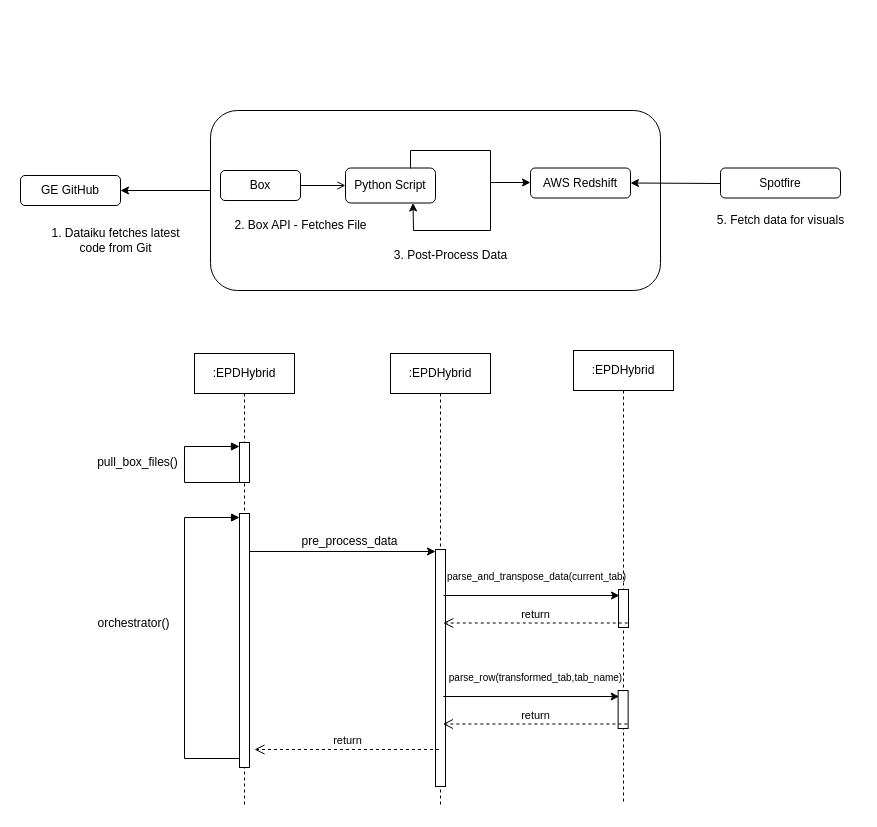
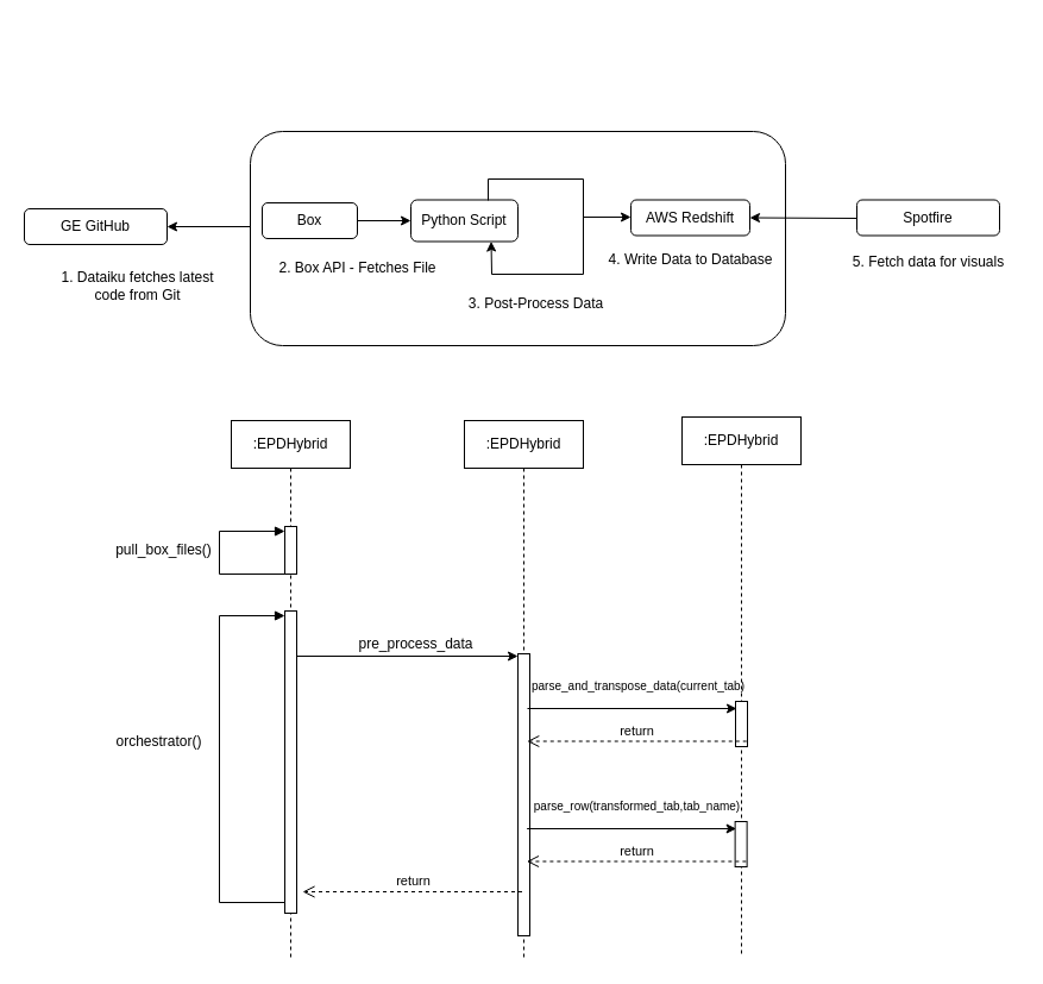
  <mxCell id="0" />
  <mxCell id="1" parent="0" />
  <mxCell id="2" value="Spotfire" style="rounded=1;whiteSpace=wrap;html=1;" vertex="1" parent="1"><mxGeometry x="720" y="167.5" width="120" height="30" as="geometry" /></mxCell>
- <mxCell id="3" value="GE GitHub" style="rounded=1;whiteSpace=wrap;html=1;" vertex="1" parent="1"><mxGeometry x="20" y="175" width="100" height="30" as="geometry" /></mxCell>
+ <mxCell id="3" value="GE GitHub" style="rounded=1;whiteSpace=wrap;html=1;" vertex="1" parent="1"><mxGeometry x="20" y="175" width="120" height="30" as="geometry" /></mxCell>
  <mxCell id="4" value="" style="group" vertex="1" connectable="0" parent="1"><mxGeometry x="230" y="20" width="430" height="290" as="geometry" /></mxCell>
  <mxCell id="5" value="" style="rounded=1;whiteSpace=wrap;html=1;" vertex="1" parent="4"><mxGeometry x="-20" y="90" width="450" height="180" as="geometry" /></mxCell>
  <mxCell id="6" value="Python Script" style="rounded=1;whiteSpace=wrap;html=1;" vertex="1" parent="4"><mxGeometry x="115" y="147.5" width="90" height="35" as="geometry" /></mxCell>
  <mxCell id="7" value="AWS Redshift" style="rounded=1;whiteSpace=wrap;html=1;" vertex="1" parent="4"><mxGeometry x="300" y="147.5" width="100" height="30" as="geometry" /></mxCell>
  <mxCell id="8" value="" style="endArrow=classic;html=1;rounded=0;entryX=0.75;entryY=1;entryDx=0;entryDy=0;" edge="1" parent="4" target="6"><mxGeometry width="50" height="50" relative="1" as="geometry"><mxPoint x="180" y="148" as="sourcePoint" /><mxPoint x="230" y="250" as="targetPoint" /><Array as="points"><mxPoint x="180" y="130" /><mxPoint x="260" y="130" /><mxPoint x="260" y="210" /><mxPoint x="183" y="210" /></Array></mxGeometry></mxCell>
  <mxCell id="9" value="2. Box API - Fetches File" style="text;html=1;align=center;verticalAlign=middle;resizable=0;points=[];autosize=1;strokeColor=none;fillColor=none;" vertex="1" parent="4"><mxGeometry x="-10" y="190" width="160" height="30" as="geometry" /></mxCell>
  <mxCell id="10" value="" style="endArrow=classic;html=1;rounded=0;entryX=1;entryY=0.5;entryDx=0;entryDy=0;" edge="1" parent="4" target="3"><mxGeometry width="50" height="50" relative="1" as="geometry"><mxPoint x="-20" y="170" as="sourcePoint" /><mxPoint x="50" y="135" as="targetPoint" /></mxGeometry></mxCell>
  <mxCell id="11" value="Box" style="rounded=1;whiteSpace=wrap;html=1;" vertex="1" parent="4"><mxGeometry x="-10" y="150" width="80" height="30" as="geometry" /></mxCell>
  <mxCell id="12" value="3. Post-Process Data" style="text;html=1;align=center;verticalAlign=middle;resizable=0;points=[];autosize=1;strokeColor=none;fillColor=none;" vertex="1" parent="4"><mxGeometry x="150" y="220" width="140" height="30" as="geometry" /></mxCell>
- <mxCell id="14" value="" style="endArrow=open;html=1;rounded=0;exitX=1;exitY=0.5;exitDx=0;exitDy=0;entryX=0;entryY=0.5;entryDx=0;entryDy=0;" edge="1" parent="4" source="11" target="6"><mxGeometry width="50" height="50" relative="1" as="geometry"><mxPoint x="-10" y="165" as="sourcePoint" /><mxPoint x="120" y="165" as="targetPoint" /></mxGeometry></mxCell>
+ <mxCell id="13" value="4. Write Data to Database" style="text;html=1;align=center;verticalAlign=middle;resizable=0;points=[];autosize=1;strokeColor=none;fillColor=none;" vertex="1" parent="4"><mxGeometry x="270" y="182.5" width="160" height="30" as="geometry" /></mxCell>
+ <mxCell id="14" value="" style="endArrow=classic;html=1;rounded=0;exitX=1;exitY=0.5;exitDx=0;exitDy=0;entryX=0;entryY=0.5;entryDx=0;entryDy=0;" edge="1" parent="4" source="11" target="6"><mxGeometry width="50" height="50" relative="1" as="geometry"><mxPoint x="-10" y="165" as="sourcePoint" /><mxPoint x="120" y="165" as="targetPoint" /></mxGeometry></mxCell>
  <mxCell id="15" value="" style="endArrow=classic;html=1;rounded=0;exitX=1;exitY=0.5;exitDx=0;exitDy=0;" edge="1" parent="4"><mxGeometry width="50" height="50" relative="1" as="geometry"><mxPoint x="260" y="162" as="sourcePoint" /><mxPoint x="300" y="162" as="targetPoint" /></mxGeometry></mxCell>
  <mxCell id="16" value="1. Dataiku fetches latest&lt;br&gt;code from Git" style="text;html=1;align=center;verticalAlign=middle;resizable=0;points=[];autosize=1;strokeColor=none;fillColor=none;" vertex="1" parent="1"><mxGeometry x="40" y="220" width="150" height="40" as="geometry" /></mxCell>
  <mxCell id="17" value="" style="endArrow=classic;html=1;rounded=0;" edge="1" parent="1"><mxGeometry width="50" height="50" relative="1" as="geometry"><mxPoint x="720" y="183" as="sourcePoint" /><mxPoint x="630" y="182.5" as="targetPoint" /></mxGeometry></mxCell>
  <mxCell id="18" value="5. Fetch data for visuals" style="text;html=1;align=center;verticalAlign=middle;resizable=0;points=[];autosize=1;strokeColor=none;fillColor=none;" vertex="1" parent="1"><mxGeometry x="705" y="205" width="150" height="30" as="geometry" /></mxCell>
  <mxCell id="19" value="" style="group" vertex="1" connectable="0" parent="1"><mxGeometry x="87" y="350" width="586" height="455" as="geometry" /></mxCell>
  <mxCell id="20" value=":EPDHybrid" style="shape=umlLifeline;perimeter=lifelinePerimeter;whiteSpace=wrap;html=1;container=1;dropTarget=0;collapsible=0;recursiveResize=0;outlineConnect=0;portConstraint=eastwest;newEdgeStyle={&quot;curved&quot;:0,&quot;rounded&quot;:0};" vertex="1" parent="19"><mxGeometry x="107" y="3" width="100" height="452" as="geometry" /></mxCell>
  <mxCell id="21" value="" style="html=1;points=[[0,0,0,0,5],[0,1,0,0,-5],[1,0,0,0,5],[1,1,0,0,-5]];perimeter=orthogonalPerimeter;outlineConnect=0;targetShapes=umlLifeline;portConstraint=eastwest;newEdgeStyle={&quot;curved&quot;:0,&quot;rounded&quot;:0};" vertex="1" parent="20"><mxGeometry x="45" y="89" width="10" height="40" as="geometry" /></mxCell>
  <mxCell id="22" value="" style="html=1;align=left;spacingLeft=2;endArrow=block;rounded=0;edgeStyle=orthogonalEdgeStyle;curved=0;rounded=0;" edge="1" target="21" parent="20" source="20"><mxGeometry relative="1" as="geometry"><mxPoint x="60" y="173" as="sourcePoint" /><Array as="points"><mxPoint x="-10" y="129" /><mxPoint x="-10" y="93" /></Array></mxGeometry></mxCell>
  <mxCell id="23" value="" style="html=1;points=[[0,0,0,0,5],[0,1,0,0,-5],[1,0,0,0,5],[1,1,0,0,-5]];perimeter=orthogonalPerimeter;outlineConnect=0;targetShapes=umlLifeline;portConstraint=eastwest;newEdgeStyle={&quot;curved&quot;:0,&quot;rounded&quot;:0};" vertex="1" parent="20"><mxGeometry x="45" y="160" width="10" height="254" as="geometry" /></mxCell>
  <mxCell id="24" value="" style="html=1;align=left;spacingLeft=2;endArrow=block;rounded=0;edgeStyle=orthogonalEdgeStyle;curved=0;rounded=0;" edge="1" parent="20" target="23" source="23"><mxGeometry relative="1" as="geometry"><mxPoint x="50" y="200" as="sourcePoint" /><Array as="points"><mxPoint x="-10" y="405" /><mxPoint x="-10" y="164" /></Array></mxGeometry></mxCell>
  <mxCell id="25" value="pull_box_files()" style="text;html=1;align=center;verticalAlign=middle;resizable=0;points=[];autosize=1;strokeColor=none;fillColor=none;" vertex="1" parent="19"><mxGeometry y="99" width="99" height="26" as="geometry" /></mxCell>
  <mxCell id="26" value=":EPDHybrid" style="shape=umlLifeline;perimeter=lifelinePerimeter;whiteSpace=wrap;html=1;container=1;dropTarget=0;collapsible=0;recursiveResize=0;outlineConnect=0;portConstraint=eastwest;newEdgeStyle={&quot;curved&quot;:0,&quot;rounded&quot;:0};" vertex="1" parent="19"><mxGeometry x="303" y="3" width="100" height="452" as="geometry" /></mxCell>
  <mxCell id="27" value="" style="html=1;points=[[0,0,0,0,5],[0,1,0,0,-5],[1,0,0,0,5],[1,1,0,0,-5]];perimeter=orthogonalPerimeter;outlineConnect=0;targetShapes=umlLifeline;portConstraint=eastwest;newEdgeStyle={&quot;curved&quot;:0,&quot;rounded&quot;:0};" vertex="1" parent="26"><mxGeometry x="45" y="196" width="10" height="237" as="geometry" /></mxCell>
  <mxCell id="28" value="" style="endArrow=classic;html=1;rounded=0;" edge="1" parent="19"><mxGeometry width="50" height="50" relative="1" as="geometry"><mxPoint x="162" y="201" as="sourcePoint" /><mxPoint x="348" y="201" as="targetPoint" /></mxGeometry></mxCell>
  <mxCell id="29" value="orchestrator()" style="text;html=1;align=center;verticalAlign=middle;resizable=0;points=[];autosize=1;strokeColor=none;fillColor=none;" vertex="1" parent="19"><mxGeometry x="1" y="260" width="90" height="26" as="geometry" /></mxCell>
  <mxCell id="30" value="return" style="html=1;verticalAlign=bottom;endArrow=open;dashed=1;endSize=8;curved=0;rounded=0;" edge="1" parent="19"><mxGeometry relative="1" as="geometry"><mxPoint x="351.5" y="399" as="sourcePoint" /><mxPoint x="167" y="399" as="targetPoint" /></mxGeometry></mxCell>
  <mxCell id="31" value="pre_process_data" style="text;html=1;align=center;verticalAlign=middle;resizable=0;points=[];autosize=1;strokeColor=none;fillColor=none;" vertex="1" parent="19"><mxGeometry x="205" y="178" width="114" height="26" as="geometry" /></mxCell>
  <mxCell id="32" value=":EPDHybrid" style="shape=umlLifeline;perimeter=lifelinePerimeter;whiteSpace=wrap;html=1;container=1;dropTarget=0;collapsible=0;recursiveResize=0;outlineConnect=0;portConstraint=eastwest;newEdgeStyle={&quot;curved&quot;:0,&quot;rounded&quot;:0};" vertex="1" parent="19"><mxGeometry x="486" width="100" height="452" as="geometry" /></mxCell>
  <mxCell id="33" value="" style="html=1;points=[[0,0,0,0,5],[0,1,0,0,-5],[1,0,0,0,5],[1,1,0,0,-5]];perimeter=orthogonalPerimeter;outlineConnect=0;targetShapes=umlLifeline;portConstraint=eastwest;newEdgeStyle={&quot;curved&quot;:0,&quot;rounded&quot;:0};" vertex="1" parent="32"><mxGeometry x="45" y="239" width="10" height="38" as="geometry" /></mxCell>
  <mxCell id="34" value="" style="endArrow=classic;html=1;rounded=0;" edge="1" parent="19"><mxGeometry width="50" height="50" relative="1" as="geometry"><mxPoint x="356" y="245" as="sourcePoint" /><mxPoint x="532" y="245" as="targetPoint" /></mxGeometry></mxCell>
  <mxCell id="35" value="&lt;font style=&quot;font-size: 10px;&quot;&gt;parse_and_transpose_data(current_tab)&lt;/font&gt;" style="text;html=1;align=center;verticalAlign=middle;resizable=0;points=[];autosize=1;strokeColor=none;fillColor=none;" vertex="1" parent="19"><mxGeometry x="350" y="213" width="197" height="26" as="geometry" /></mxCell>
  <mxCell id="36" value="return" style="html=1;verticalAlign=bottom;endArrow=open;dashed=1;endSize=8;curved=0;rounded=0;" edge="1" parent="19"><mxGeometry relative="1" as="geometry"><mxPoint x="540.25" y="272.5" as="sourcePoint" /><mxPoint x="355.75" y="272.5" as="targetPoint" /></mxGeometry></mxCell>
  <mxCell id="37" value="" style="html=1;points=[[0,0,0,0,5],[0,1,0,0,-5],[1,0,0,0,5],[1,1,0,0,-5]];perimeter=orthogonalPerimeter;outlineConnect=0;targetShapes=umlLifeline;portConstraint=eastwest;newEdgeStyle={&quot;curved&quot;:0,&quot;rounded&quot;:0};" vertex="1" parent="19"><mxGeometry x="530.63" y="340" width="10" height="38" as="geometry" /></mxCell>
  <mxCell id="38" value="" style="endArrow=classic;html=1;rounded=0;" edge="1" parent="19"><mxGeometry width="50" height="50" relative="1" as="geometry"><mxPoint x="355.63" y="346" as="sourcePoint" /><mxPoint x="531.63" y="346" as="targetPoint" /></mxGeometry></mxCell>
  <mxCell id="39" value="&lt;font style=&quot;font-size: 10px;&quot;&gt;parse_row(transformed_tab,tab_name)&lt;/font&gt;" style="text;html=1;align=center;verticalAlign=middle;resizable=0;points=[];autosize=1;strokeColor=none;fillColor=none;" vertex="1" parent="19"><mxGeometry x="352.63" y="314" width="191" height="26" as="geometry" /></mxCell>
  <mxCell id="40" value="return" style="html=1;verticalAlign=bottom;endArrow=open;dashed=1;endSize=8;curved=0;rounded=0;" edge="1" parent="19"><mxGeometry relative="1" as="geometry"><mxPoint x="539.88" y="373.5" as="sourcePoint" /><mxPoint x="355.38" y="373.5" as="targetPoint" /></mxGeometry></mxCell>
